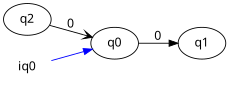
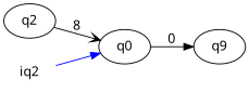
  digraph {
    fontname="Noto Sans"
    fontsize=8
    rankdir=LR
    node [color=black fontname="Noto Sans" shape=ellipse]
    edge [arrowhead=normal fontname="Noto Sans"]
    q0
-   q1
+   q1 [label=q9]
    q2
-   iq0 [shape=plaintext]
+   iq0 [shape=plaintext label=iq2]
    q0 -> q1 [label=0]
-   q2 -> q0 [arrowhead=vee label=0]
+   q2 -> q0 [arrowhead=vee label=8]
    iq0 -> q0 [color=blue]
  }
